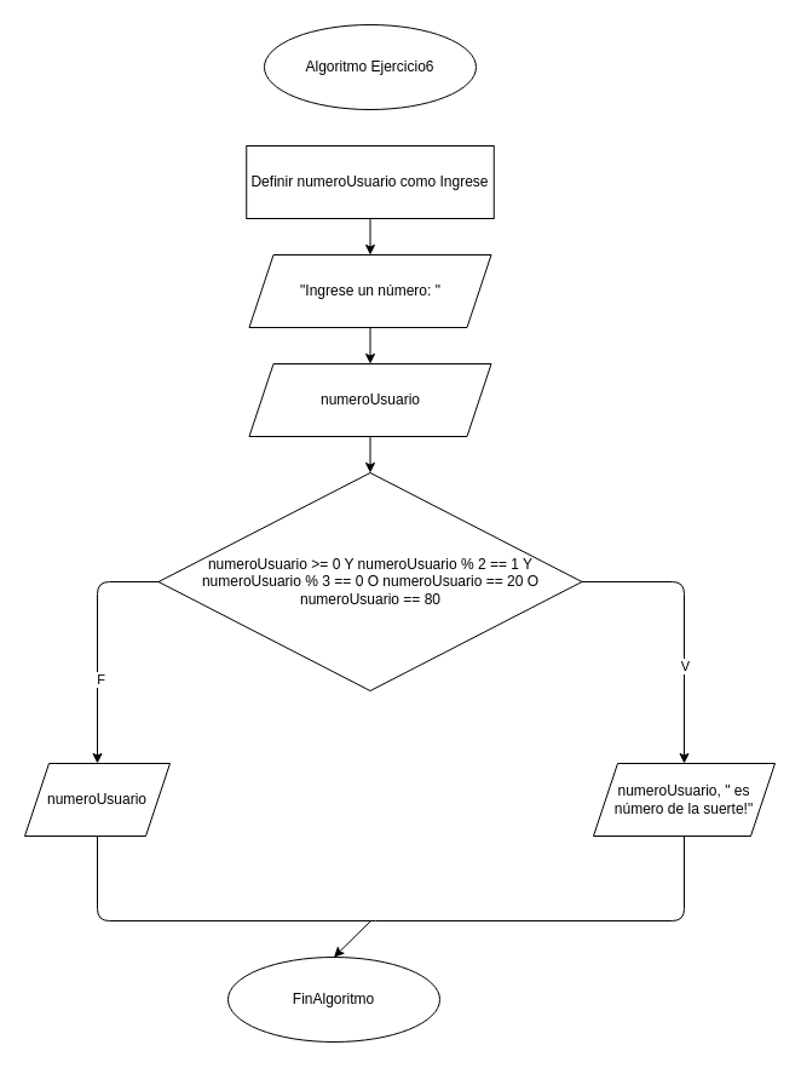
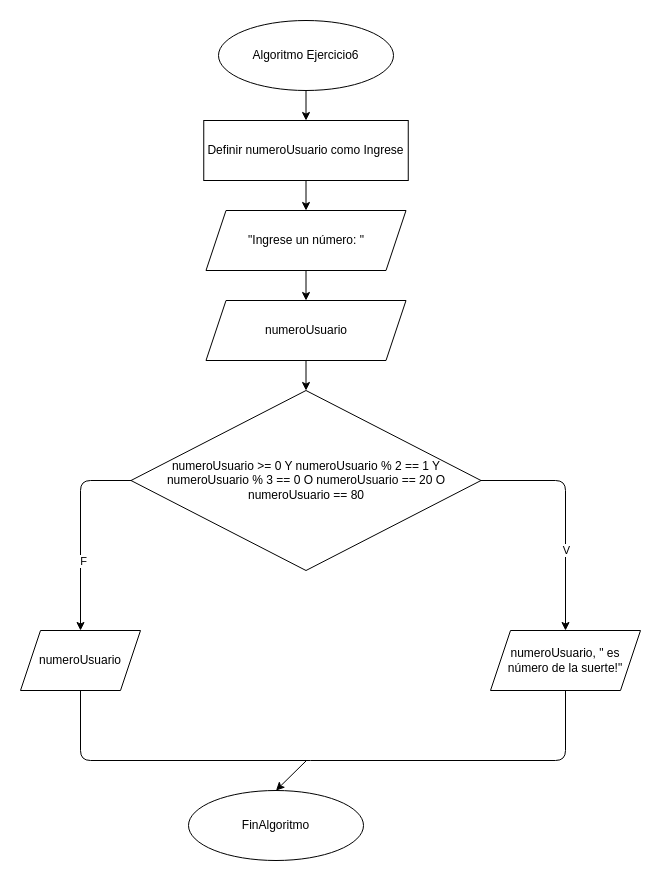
  <mxCell id="0" />
  <mxCell id="1" parent="0" />
+ <mxCell id="2" value="" style="edgeStyle=none;html=1;" parent="1" source="3" target="5" edge="1"><mxGeometry relative="1" as="geometry" /></mxCell>
  <mxCell id="3" value="Algoritmo Ejercicio6" style="ellipse;whiteSpace=wrap;html=1;" parent="1" vertex="1"><mxGeometry x="218" y="20" width="175" height="70" as="geometry" /></mxCell>
  <mxCell id="4" value="" style="edgeStyle=none;html=1;" parent="1" source="5" target="7" edge="1"><mxGeometry relative="1" as="geometry" /></mxCell>
  <mxCell id="5" value="Definir numeroUsuario como Ingrese" style="rounded=0;whiteSpace=wrap;html=1;" parent="1" vertex="1"><mxGeometry x="203.25" y="120" width="204.5" height="60" as="geometry" /></mxCell>
  <mxCell id="6" value="" style="edgeStyle=none;html=1;" parent="1" source="7" target="9" edge="1"><mxGeometry relative="1" as="geometry" /></mxCell>
  <mxCell id="7" value="&quot;Ingrese un número: &quot;" style="shape=parallelogram;perimeter=parallelogramPerimeter;whiteSpace=wrap;html=1;fixedSize=1;rounded=0;" parent="1" vertex="1"><mxGeometry x="205.5" y="210" width="200" height="60" as="geometry" /></mxCell>
  <mxCell id="8" value="" style="edgeStyle=none;html=1;" parent="1" source="9" target="12" edge="1"><mxGeometry relative="1" as="geometry" /></mxCell>
  <mxCell id="9" value="numeroUsuario" style="shape=parallelogram;perimeter=parallelogramPerimeter;whiteSpace=wrap;html=1;fixedSize=1;rounded=0;" parent="1" vertex="1"><mxGeometry x="205.5" y="300" width="200" height="60" as="geometry" /></mxCell>
  <mxCell id="10" value="" style="edgeStyle=none;html=1;exitX=1;exitY=0.5;exitDx=0;exitDy=0;" edge="1" parent="1" source="12" target="13"><mxGeometry relative="1" as="geometry"><Array as="points"><mxPoint x="565" y="480" /></Array></mxGeometry></mxCell>
  <mxCell id="11" value="V" style="edgeLabel;html=1;align=center;verticalAlign=middle;resizable=0;points=[];" vertex="1" connectable="0" parent="10"><mxGeometry x="0.316" relative="1" as="geometry"><mxPoint as="offset" /></mxGeometry></mxCell>
  <mxCell id="12" value="numeroUsuario &amp;gt;= 0 Y numeroUsuario % 2 == 1 Y numeroUsuario % 3 == 0 O numeroUsuario == 20 O numeroUsuario == 80" style="rhombus;whiteSpace=wrap;html=1;rounded=0;" parent="1" vertex="1"><mxGeometry x="130.5" y="390" width="350" height="180" as="geometry" /></mxCell>
  <mxCell id="13" value="numeroUsuario, &quot; es número de la suerte!&quot;" style="shape=parallelogram;perimeter=parallelogramPerimeter;whiteSpace=wrap;html=1;fixedSize=1;rounded=0;" vertex="1" parent="1"><mxGeometry x="490" y="630" width="150" height="60" as="geometry" /></mxCell>
  <mxCell id="14" value="numeroUsuario" style="shape=parallelogram;perimeter=parallelogramPerimeter;whiteSpace=wrap;html=1;fixedSize=1;rounded=0;" vertex="1" parent="1"><mxGeometry x="20" y="630" width="120" height="60" as="geometry" /></mxCell>
  <mxCell id="15" value="" style="endArrow=classic;html=1;exitX=0;exitY=0.5;exitDx=0;exitDy=0;entryX=0.5;entryY=0;entryDx=0;entryDy=0;" edge="1" parent="1" source="12" target="14"><mxGeometry width="50" height="50" relative="1" as="geometry"><mxPoint x="200" y="500" as="sourcePoint" /><mxPoint x="40" y="530" as="targetPoint" /><Array as="points"><mxPoint x="80" y="480" /></Array></mxGeometry></mxCell>
  <mxCell id="16" value="F" style="edgeLabel;html=1;align=center;verticalAlign=middle;resizable=0;points=[];" vertex="1" connectable="0" parent="15"><mxGeometry x="0.305" y="2" relative="1" as="geometry"><mxPoint as="offset" /></mxGeometry></mxCell>
  <mxCell id="17" value="FinAlgoritmo" style="ellipse;whiteSpace=wrap;html=1;" vertex="1" parent="1"><mxGeometry x="188" y="790" width="175" height="70" as="geometry" /></mxCell>
  <mxCell id="18" value="" style="endArrow=none;html=1;entryX=0.5;entryY=1;entryDx=0;entryDy=0;" edge="1" parent="1" target="14"><mxGeometry width="50" height="50" relative="1" as="geometry"><mxPoint x="310" y="760" as="sourcePoint" /><mxPoint x="80" y="710" as="targetPoint" /><Array as="points"><mxPoint x="80" y="760" /></Array></mxGeometry></mxCell>
  <mxCell id="19" value="" style="endArrow=none;html=1;exitX=0.5;exitY=1;exitDx=0;exitDy=0;" edge="1" parent="1" source="13"><mxGeometry width="50" height="50" relative="1" as="geometry"><mxPoint x="300" y="700" as="sourcePoint" /><mxPoint x="310" y="760" as="targetPoint" /><Array as="points"><mxPoint x="565" y="760" /></Array></mxGeometry></mxCell>
  <mxCell id="20" value="" style="endArrow=classic;html=1;entryX=0.5;entryY=0;entryDx=0;entryDy=0;" edge="1" parent="1" target="17"><mxGeometry width="50" height="50" relative="1" as="geometry"><mxPoint x="306" y="760" as="sourcePoint" /><mxPoint x="350" y="650" as="targetPoint" /></mxGeometry></mxCell>
